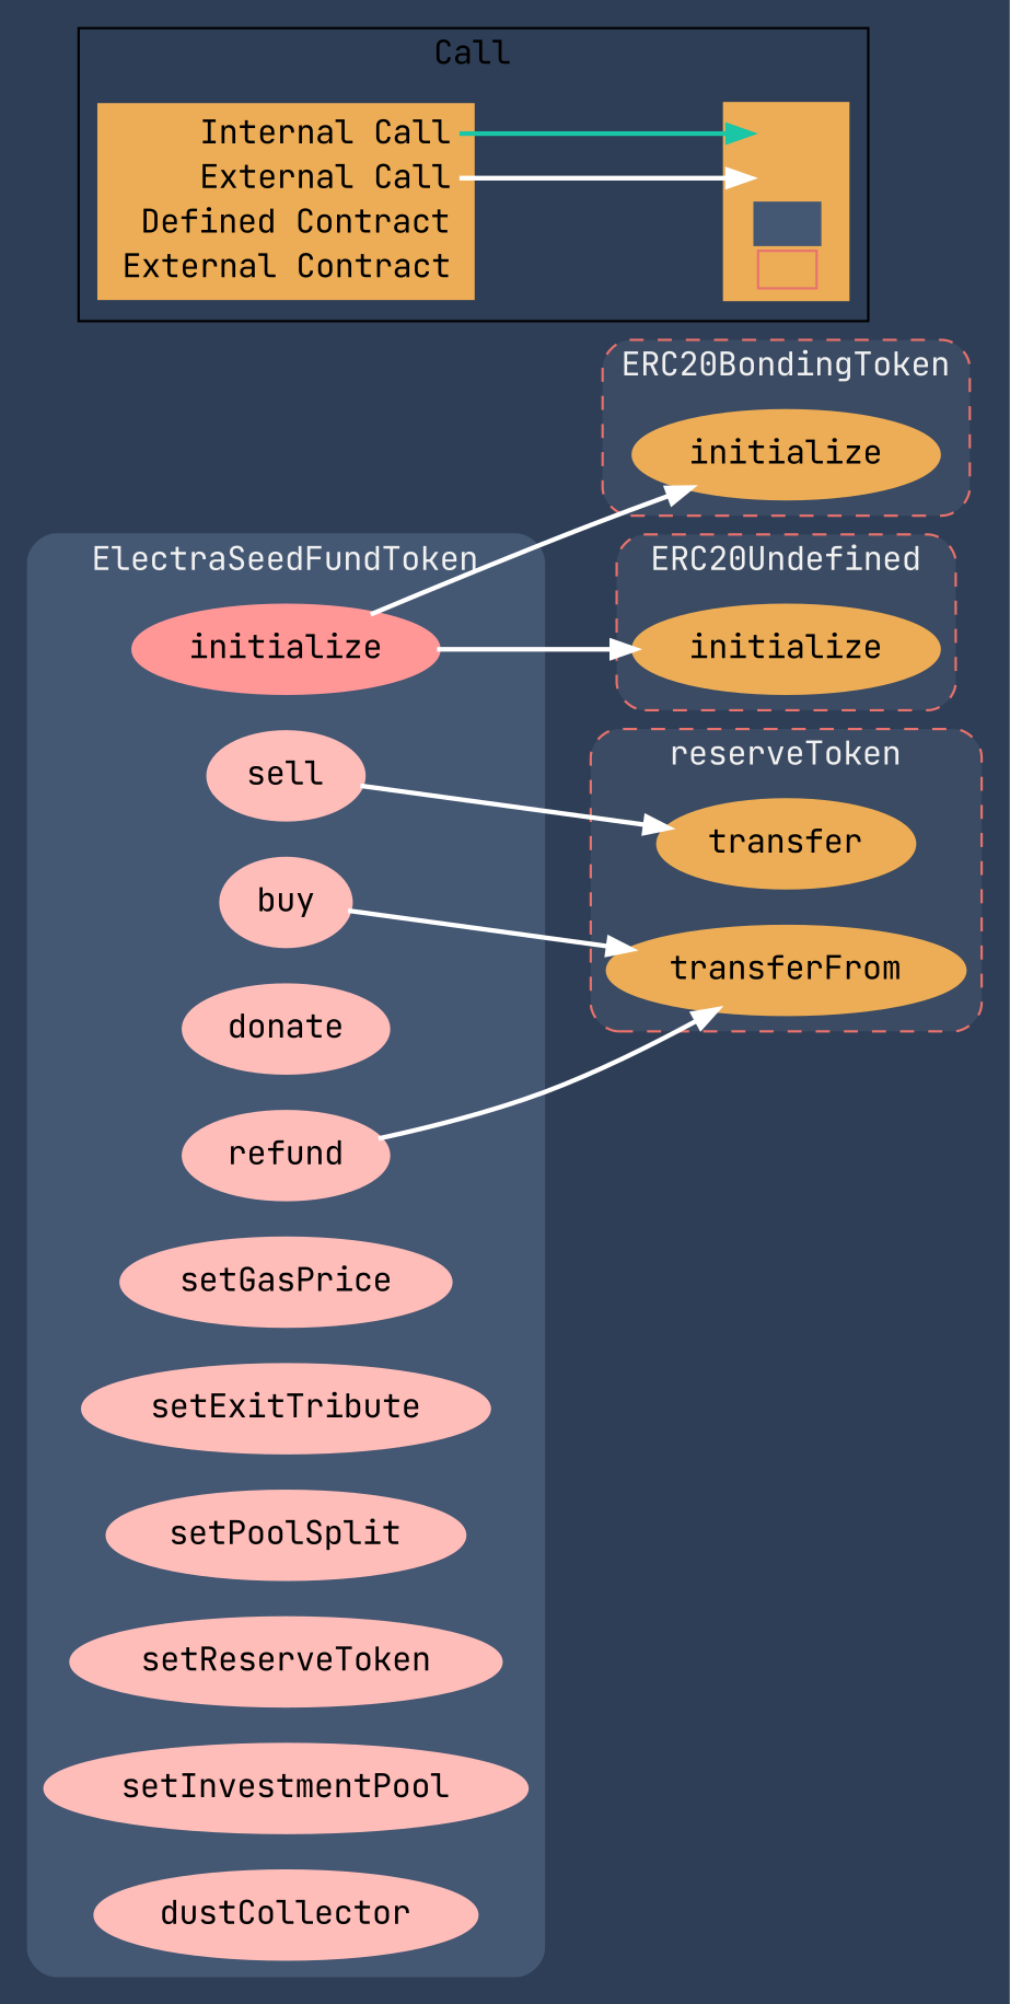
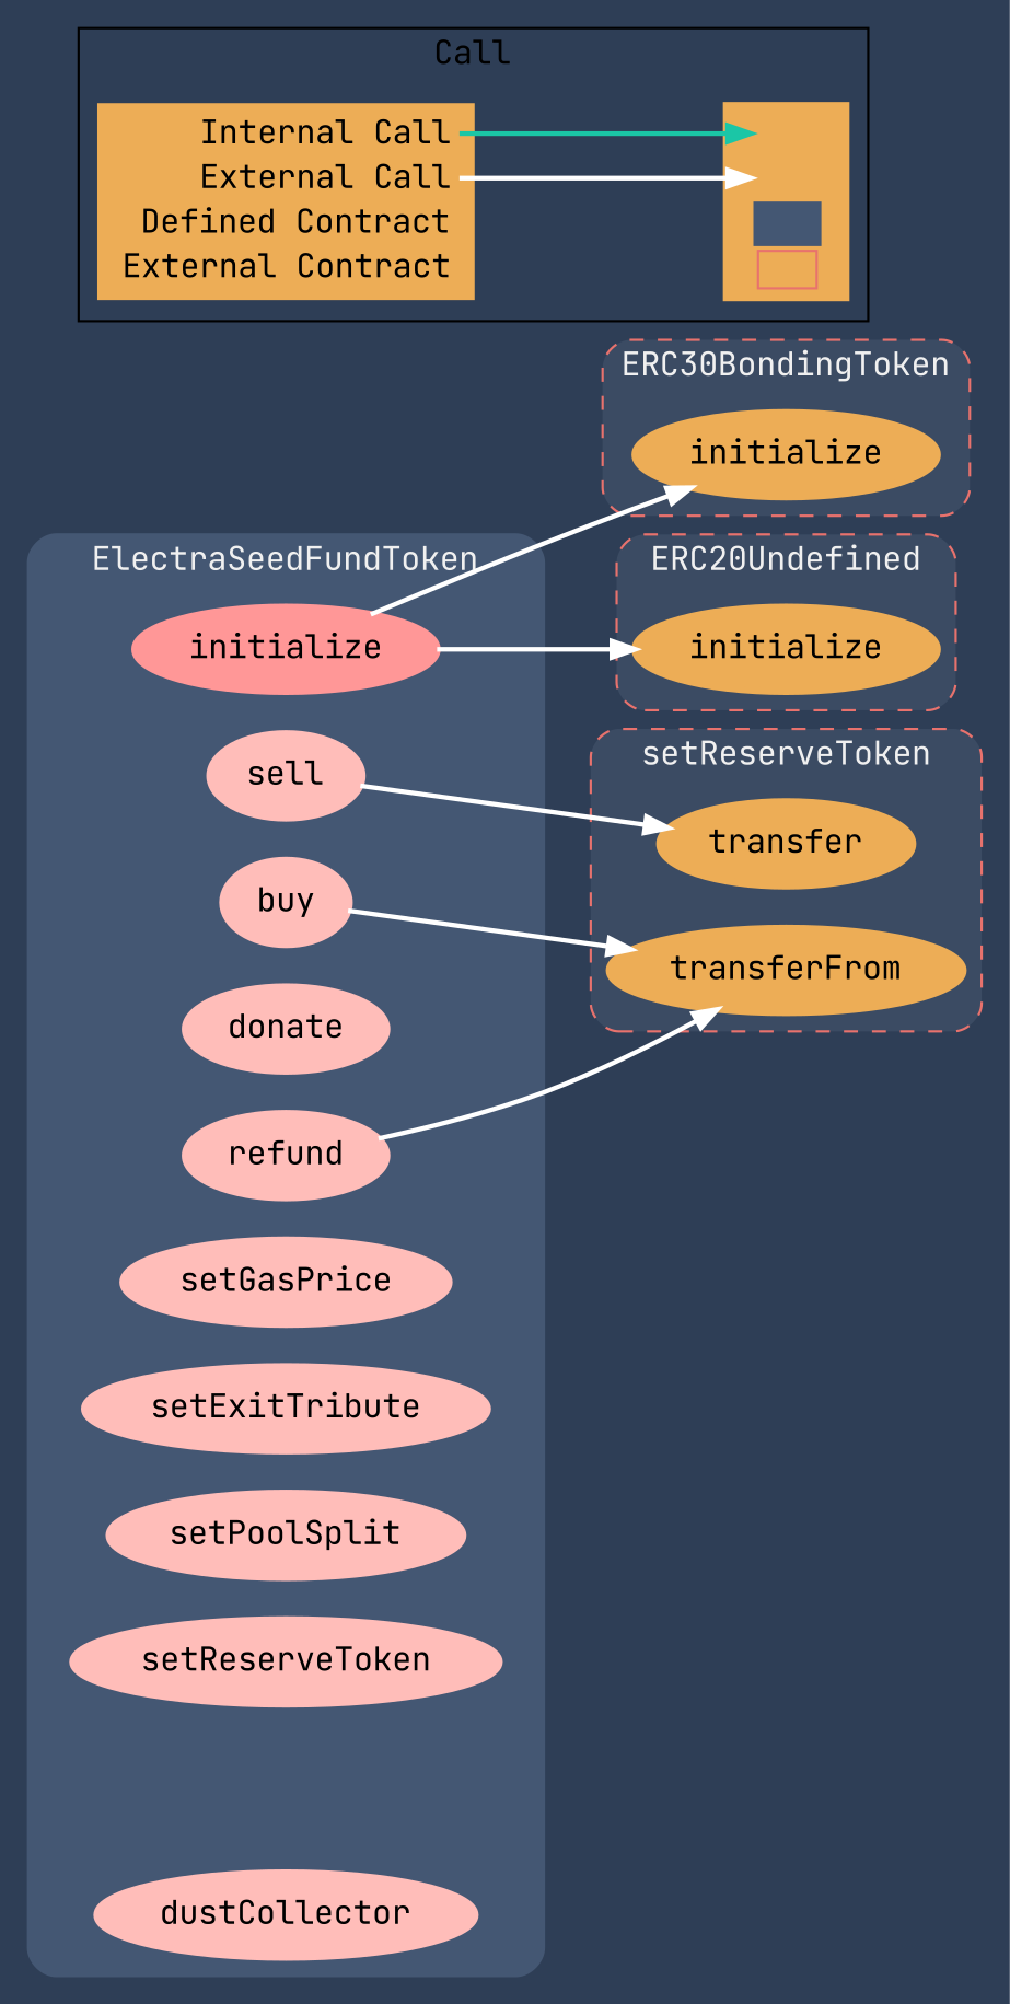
  digraph {
    bgcolor="#2e3e56"
    compound=true
    fontname="JetBrains Mono"
    rankdir=LR
    node [color="#ffbdb9" fillcolor="#ffbdb9" fontname="JetBrains Mono" penwidth=3 style=filled]
    edge [color=white fontname="JetBrains Mono" penwidth=2]
    n1 [color="#FF9797" fillcolor="#FF9797" label=initialize]
    n2 [label=buy]
    n3 [label=sell]
    n4 [label=donate]
    n5 [label=refund]
    n6 [label=setGasPrice]
    n7 [label=setExitTribute]
    n8 [label=setPoolSplit]
    n9 [label=setReserveToken]
-   n10 [label=setInvestmentPool]
    n11 [label=dustCollector]
    n12 [color="#edad56" fillcolor="#edad56" label=initialize]
    n13 [color="#edad56" fillcolor="#edad56" label=initialize]
    n14 [color="#edad56" fillcolor="#edad56" label=transferFrom]
    n15 [color="#edad56" fillcolor="#edad56" label=transfer]
    n16 [color="#edad56" fillcolor="#edad56" label=<<table border="0" cellpadding="2" cellspacing="0" cellborder="0">   <tr><td align="right" port="i1">Internal Call</td></tr>   <tr><td align="right" port="i2">External Call</td></tr>   <tr><td align="right" port="i3">Defined Contract</td></tr>   <tr><td align="right" port="i4">External Contract</td></tr>   </table>> shape=plaintext]
    n17 [color="#edad56" fillcolor="#edad56" label=<<table border="0" cellpadding="2" cellspacing="0" cellborder="0">   <tr><td port="i1">&nbsp;&nbsp;&nbsp;</td></tr>   <tr><td port="i2">&nbsp;&nbsp;&nbsp;</td></tr>   <tr><td port="i3" bgcolor="#445773">&nbsp;&nbsp;&nbsp;</td></tr>   <tr><td port="i4">     <table border="1" cellborder="0" cellspacing="0" cellpadding="7" color="#e8726d">       <tr>        <td></td>       </tr>      </table>   </td></tr>   </table>> shape=plaintext]
    subgraph cluster_1 {
      bgcolor="#445773"
      color="#445773"
      fontcolor="#f0f0f0"
      label=ElectraSeedFundToken
      style=rounded
      n1
      n2
      n3
      n4
      n5
      n6
      n7
      n8
      n9
-     n10
      n11
    }
    subgraph cluster_2 {
      bgcolor="#3b4b63"
      color="#e8726d"
      fontcolor="#f0f0f0"
-     label=ERC20BondingToken
+     label=ERC30BondingToken
      style="rounded,dashed"
      n12
    }
    subgraph cluster_3 {
      bgcolor="#3b4b63"
      color="#e8726d"
      fontcolor="#f0f0f0"
      label=ERC20Undefined
      style="rounded,dashed"
      n13
    }
    subgraph cluster_4 {
      bgcolor="#3b4b63"
      color="#e8726d"
      fontcolor="#f0f0f0"
-     label=reserveToken
+     label=setReserveToken
      style="rounded,dashed"
      n14
      n15
    }
    subgraph cluster_5 {
      label=Call
      n16
      n17
    }
    n1 -> n12
    n1 -> n13
    n2 -> n14
    n3 -> n15
    n5 -> n14
    n16 -> n17 [color="#1bc6a6" headport="i1:w" tailport="i1:e"]
    n16 -> n17 [headport="i2:w" tailport="i2:e"]
  }
